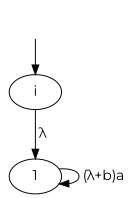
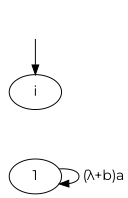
  digraph {
    fontname=Montserrat
    node [fontname=Montserrat]
    edge [fontname=Montserrat]
    _nil0 [style=invis]
    i
    1
    _nil0 -> i
-   i -> 1 [label=" λ"]
    1 -> 1 [label=" (λ+b)a"]
  }
